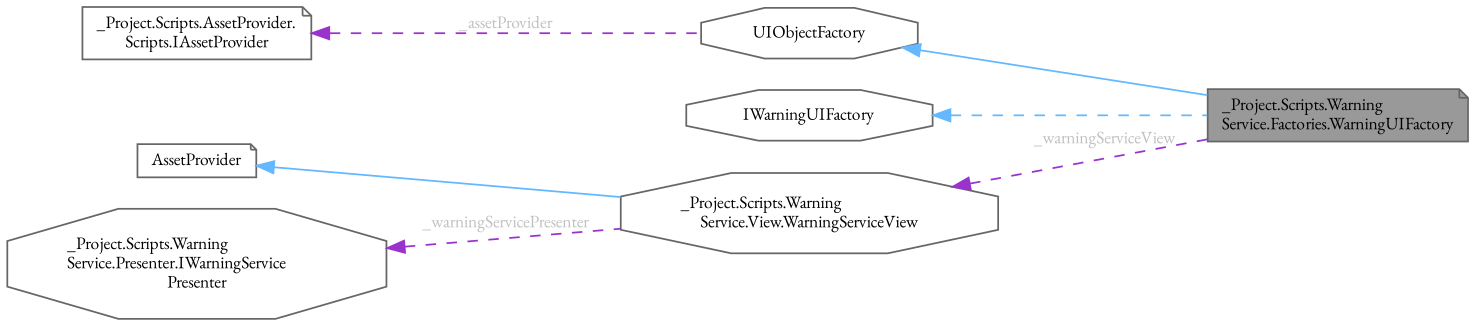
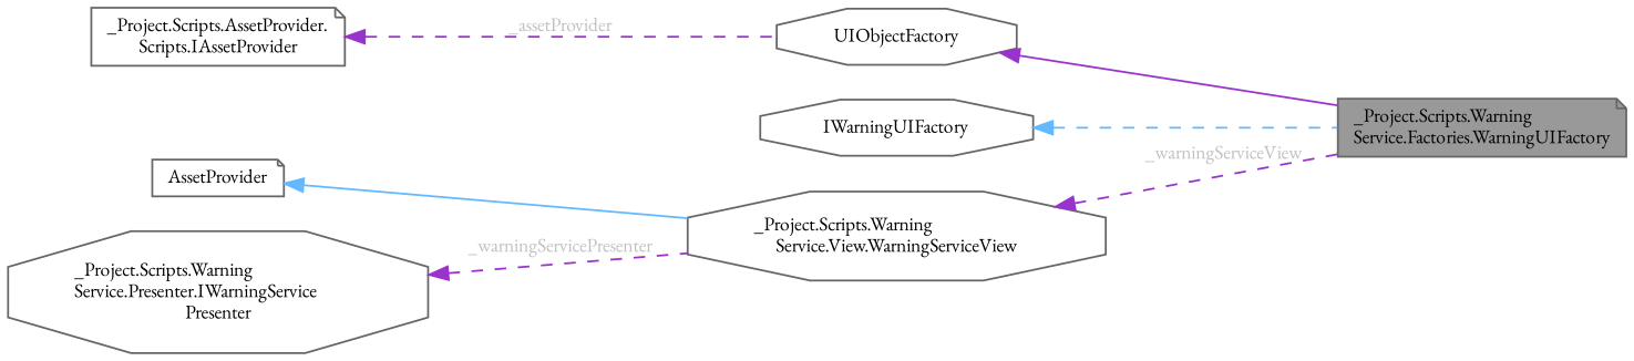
  digraph {
    fontname="EB Garamond"
    rankdir=LR
    node [color=gray40 fillcolor=white fontname="EB Garamond" fontsize=10 shape=octagon style=filled]
    edge [color=steelblue1 dir=back fontname="EB Garamond" fontsize=10 labelfontname=Helvetica labelfontsize=10 style=dashed]
    n1 [fillcolor=grey60 fontcolor=black height=0.2 label="_Project.Scripts.Warning\lService.Factories.WarningUIFactory" shape=note width=0.4]
    n2 [height=0.2 label=UIObjectFactory width=0.4]
    n3 [height=0.2 label="_Project.Scripts.AssetProvider.\lScripts.IAssetProvider" shape=note width=0.4]
    n4 [height=0.2 label=IWarningUIFactory width=0.4]
    n5 [height=0.2 label="_Project.Scripts.Warning\lService.View.WarningServiceView" width=0.4]
    n6 [height=0.2 label=AssetProvider shape=note width=0.4]
    n7 [height=0.2 label="_Project.Scripts.Warning\lService.Presenter.IWarningService\lPresenter" width=0.4]
-   n2 -> n1 [style=solid]
+   n2 -> n1 [color=darkorchid3 style=solid]
    n3 -> n2 [color=darkorchid3 fontcolor=grey label=" _assetProvider"]
    n4 -> n1
    n5 -> n1 [color=darkorchid3 fontcolor=grey label=" _warningServiceView"]
    n6 -> n5 [style=solid]
    n7 -> n5 [color=darkorchid3 fontcolor=grey label=" _warningServicePresenter"]
  }
